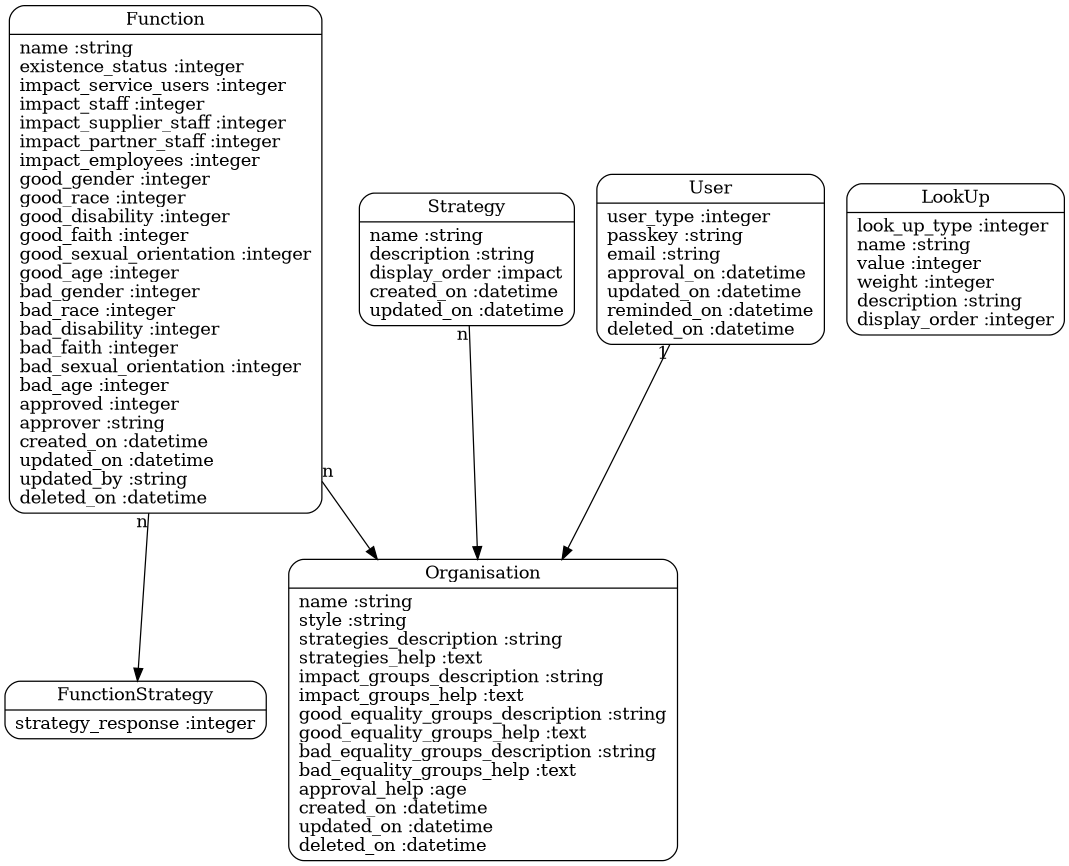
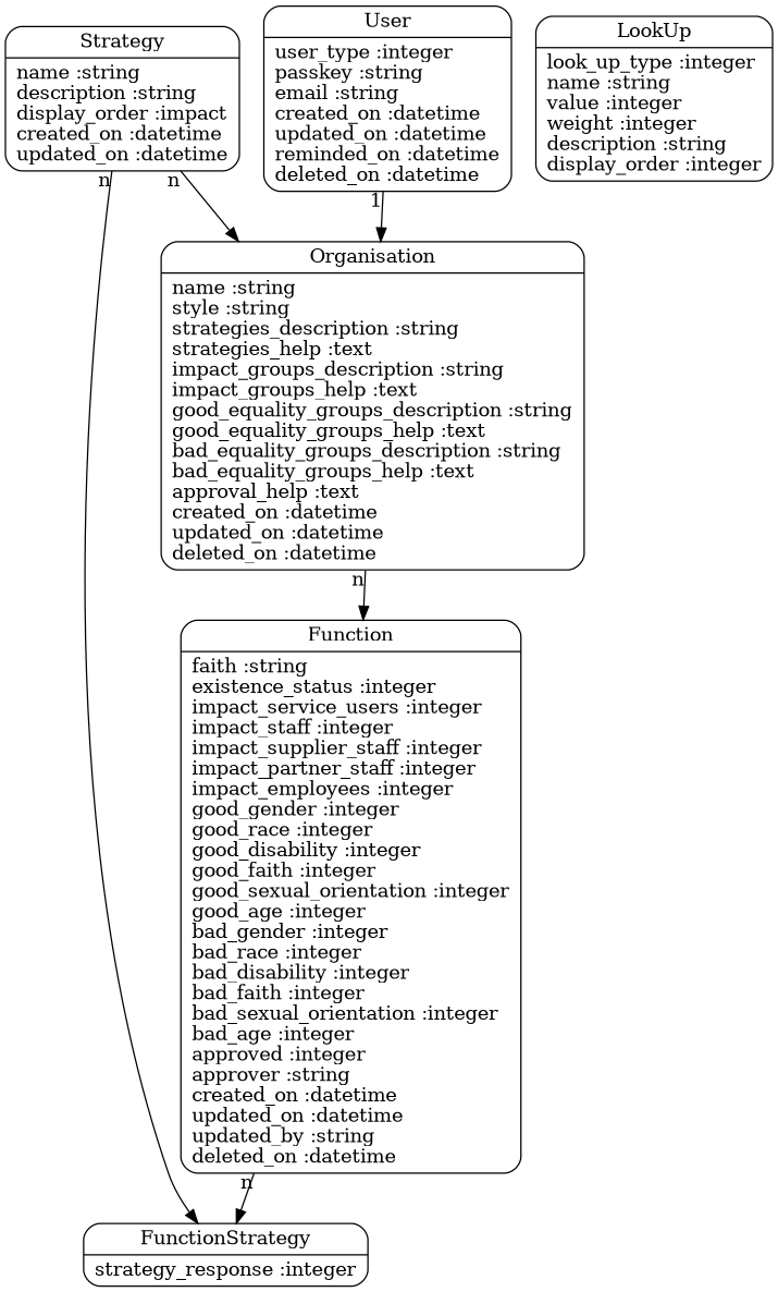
  digraph {
    splines=true
    node [shape=Mrecord]
    edge [taillabel=n]
-   n1 [label="{Function|name :string\lexistence_status :integer\limpact_service_users :integer\limpact_staff :integer\limpact_supplier_staff :integer\limpact_partner_staff :integer\limpact_employees :integer\lgood_gender :integer\lgood_race :integer\lgood_disability :integer\lgood_faith :integer\lgood_sexual_orientation :integer\lgood_age :integer\lbad_gender :integer\lbad_race :integer\lbad_disability :integer\lbad_faith :integer\lbad_sexual_orientation :integer\lbad_age :integer\lapproved :integer\lapprover :string\lcreated_on :datetime\lupdated_on :datetime\lupdated_by :string\ldeleted_on :datetime\l}"]
+   n1 [label="{Function|faith :string\lexistence_status :integer\limpact_service_users :integer\limpact_staff :integer\limpact_supplier_staff :integer\limpact_partner_staff :integer\limpact_employees :integer\lgood_gender :integer\lgood_race :integer\lgood_disability :integer\lgood_faith :integer\lgood_sexual_orientation :integer\lgood_age :integer\lbad_gender :integer\lbad_race :integer\lbad_disability :integer\lbad_faith :integer\lbad_sexual_orientation :integer\lbad_age :integer\lapproved :integer\lapprover :string\lcreated_on :datetime\lupdated_on :datetime\lupdated_by :string\ldeleted_on :datetime\l}"]
    n2 [label="{FunctionStrategy|strategy_response :integer\l}"]
    n3 [label="{LookUp|look_up_type :integer\lname :string\lvalue :integer\lweight :integer\ldescription :string\ldisplay_order :integer\l}"]
-   n4 [label="{Organisation|name :string\lstyle :string\lstrategies_description :string\lstrategies_help :text\limpact_groups_description :string\limpact_groups_help :text\lgood_equality_groups_description :string\lgood_equality_groups_help :text\lbad_equality_groups_description :string\lbad_equality_groups_help :text\lapproval_help :age\lcreated_on :datetime\lupdated_on :datetime\ldeleted_on :datetime\l}"]
+   n4 [label="{Organisation|name :string\lstyle :string\lstrategies_description :string\lstrategies_help :text\limpact_groups_description :string\limpact_groups_help :text\lgood_equality_groups_description :string\lgood_equality_groups_help :text\lbad_equality_groups_description :string\lbad_equality_groups_help :text\lapproval_help :text\lcreated_on :datetime\lupdated_on :datetime\ldeleted_on :datetime\l}"]
    n5 [label="{Strategy|name :string\ldescription :string\ldisplay_order :impact\lcreated_on :datetime\lupdated_on :datetime\l}"]
-   n6 [label="{User|user_type :integer\lpasskey :string\lemail :string\lapproval_on :datetime\lupdated_on :datetime\lreminded_on :datetime\ldeleted_on :datetime\l}"]
+   n6 [label="{User|user_type :integer\lpasskey :string\lemail :string\lcreated_on :datetime\lupdated_on :datetime\lreminded_on :datetime\ldeleted_on :datetime\l}"]
    n1 -> n2
-   n1 -> n4
+   n4 -> n1
+   n5 -> n2
    n5 -> n4
    n6 -> n4 [taillabel=1]
  }
